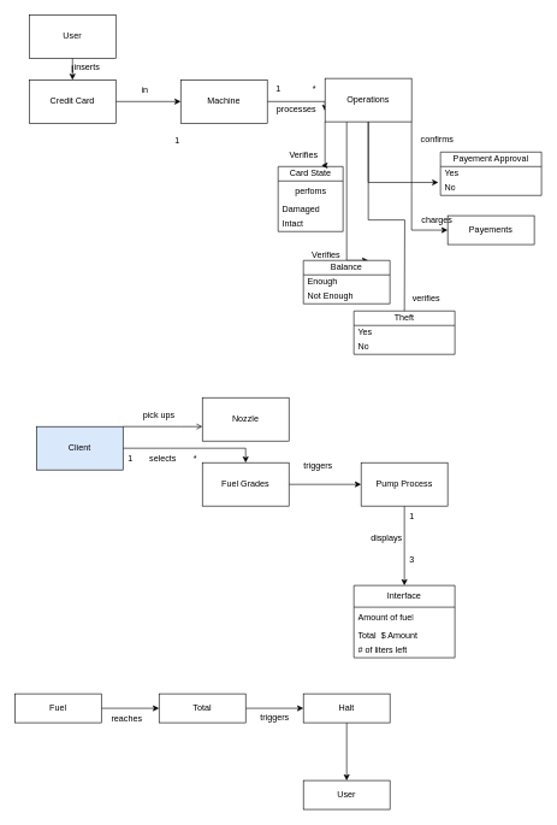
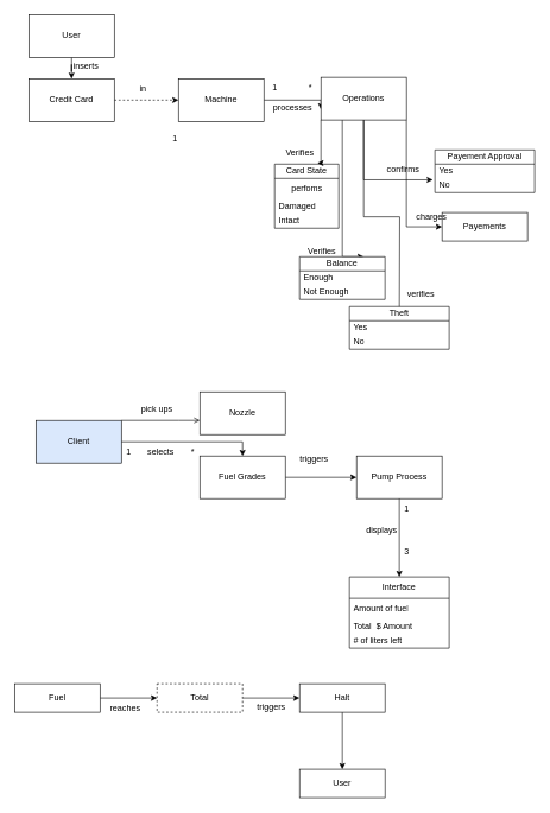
  <mxCell id="0" />
  <mxCell id="1" parent="0" />
  <mxCell id="2" style="edgeStyle=orthogonalEdgeStyle;rounded=0;orthogonalLoop=1;jettySize=auto;html=1;entryX=0;entryY=0.75;entryDx=0;entryDy=0;" edge="1" parent="1" source="3" target="10"><mxGeometry relative="1" as="geometry"><Array as="points"><mxPoint x="450" y="140" /></Array></mxGeometry></mxCell>
  <mxCell id="3" value="Machine" style="rounded=0;whiteSpace=wrap;html=1;" parent="1" vertex="1"><mxGeometry x="250" y="110" width="120" height="60" as="geometry" /></mxCell>
- <mxCell id="4" value="" style="edgeStyle=orthogonalEdgeStyle;rounded=0;orthogonalLoop=1;jettySize=auto;html=1;" edge="1" parent="1" source="5" target="3"><mxGeometry relative="1" as="geometry" /></mxCell>
+ <mxCell id="4" value="" style="edgeStyle=orthogonalEdgeStyle;rounded=0;orthogonalLoop=1;jettySize=auto;html=1;dashed=1;" edge="1" parent="1" source="5" target="3"><mxGeometry relative="1" as="geometry" /></mxCell>
  <mxCell id="5" value="Credit Card" style="rounded=0;whiteSpace=wrap;html=1;" parent="1" vertex="1"><mxGeometry x="40" y="110" width="120" height="60" as="geometry" /></mxCell>
  <mxCell id="6" value="1" style="text;html=1;align=center;verticalAlign=middle;resizable=0;points=[];autosize=1;strokeColor=none;fillColor=none;" parent="1" vertex="1"><mxGeometry x="230" y="180" width="30" height="30" as="geometry" /></mxCell>
  <mxCell id="7" style="edgeStyle=orthogonalEdgeStyle;rounded=0;orthogonalLoop=1;jettySize=auto;html=1;entryX=0;entryY=0.5;entryDx=0;entryDy=0;" edge="1" parent="1" source="10" target="21"><mxGeometry relative="1" as="geometry"><Array as="points"><mxPoint x="570" y="318" /></Array></mxGeometry></mxCell>
  <mxCell id="8" style="edgeStyle=orthogonalEdgeStyle;rounded=0;orthogonalLoop=1;jettySize=auto;html=1;entryX=0.75;entryY=0;entryDx=0;entryDy=0;" edge="1" parent="1" source="10" target="13"><mxGeometry relative="1" as="geometry"><Array as="points"><mxPoint x="480" y="360" /></Array></mxGeometry></mxCell>
  <mxCell id="9" style="edgeStyle=orthogonalEdgeStyle;rounded=0;orthogonalLoop=1;jettySize=auto;html=1;" edge="1" parent="1" source="10"><mxGeometry relative="1" as="geometry"><mxPoint x="560" y="440" as="targetPoint" /></mxGeometry></mxCell>
  <mxCell id="10" value="Operations" style="rounded=0;whiteSpace=wrap;html=1;" parent="1" vertex="1"><mxGeometry x="450" y="108" width="120" height="60" as="geometry" /></mxCell>
  <mxCell id="11" value="1" style="text;html=1;align=center;verticalAlign=middle;resizable=0;points=[];autosize=1;strokeColor=none;fillColor=none;" parent="1" vertex="1"><mxGeometry x="370" y="108" width="30" height="30" as="geometry" /></mxCell>
  <mxCell id="12" value="*" style="text;html=1;align=center;verticalAlign=middle;resizable=0;points=[];autosize=1;strokeColor=none;fillColor=none;" parent="1" vertex="1"><mxGeometry x="420" y="108" width="30" height="30" as="geometry" /></mxCell>
  <mxCell id="13" value="Balance" style="swimlane;fontStyle=0;childLayout=stackLayout;horizontal=1;startSize=20;horizontalStack=0;resizeParent=1;resizeParentMax=0;resizeLast=0;collapsible=1;marginBottom=0;whiteSpace=wrap;html=1;" parent="1" vertex="1"><mxGeometry x="420" y="360" width="120" height="60" as="geometry" /></mxCell>
  <mxCell id="14" value="Enough" style="text;strokeColor=none;fillColor=none;align=left;verticalAlign=middle;spacingLeft=4;spacingRight=4;overflow=hidden;points=[[0,0.5],[1,0.5]];portConstraint=eastwest;rotatable=0;whiteSpace=wrap;html=1;" parent="13" vertex="1"><mxGeometry y="20" width="120" height="20" as="geometry" /></mxCell>
  <mxCell id="15" value="Not Enough" style="text;strokeColor=none;fillColor=none;align=left;verticalAlign=middle;spacingLeft=4;spacingRight=4;overflow=hidden;points=[[0,0.5],[1,0.5]];portConstraint=eastwest;rotatable=0;whiteSpace=wrap;html=1;" parent="13" vertex="1"><mxGeometry y="40" width="120" height="20" as="geometry" /></mxCell>
  <mxCell id="16" value="Verifies" style="text;html=1;align=center;verticalAlign=middle;resizable=0;points=[];autosize=1;strokeColor=none;fillColor=none;" parent="1" vertex="1"><mxGeometry x="390" y="200" width="60" height="30" as="geometry" /></mxCell>
  <mxCell id="17" value="Card State" style="swimlane;fontStyle=0;childLayout=stackLayout;horizontal=1;startSize=20;horizontalStack=0;resizeParent=1;resizeParentMax=0;resizeLast=0;collapsible=1;marginBottom=0;whiteSpace=wrap;html=1;" parent="1" vertex="1"><mxGeometry x="385" y="230" width="90" height="90" as="geometry" /></mxCell>
  <mxCell id="18" value="&lt;div&gt;perfoms&lt;/div&gt;" style="text;html=1;align=center;verticalAlign=middle;resizable=0;points=[];autosize=1;strokeColor=none;fillColor=none;" parent="17" vertex="1"><mxGeometry y="20" width="90" height="30" as="geometry" /></mxCell>
  <mxCell id="19" value="Damaged" style="text;strokeColor=none;fillColor=none;align=left;verticalAlign=middle;spacingLeft=4;spacingRight=4;overflow=hidden;points=[[0,0.5],[1,0.5]];portConstraint=eastwest;rotatable=0;whiteSpace=wrap;html=1;" parent="17" vertex="1"><mxGeometry y="50" width="90" height="20" as="geometry" /></mxCell>
  <mxCell id="20" value="Intact" style="text;strokeColor=none;fillColor=none;align=left;verticalAlign=middle;spacingLeft=4;spacingRight=4;overflow=hidden;points=[[0,0.5],[1,0.5]];portConstraint=eastwest;rotatable=0;whiteSpace=wrap;html=1;" parent="17" vertex="1"><mxGeometry y="70" width="90" height="20" as="geometry" /></mxCell>
  <mxCell id="21" value="Payements" style="rounded=0;whiteSpace=wrap;html=1;" parent="1" vertex="1"><mxGeometry x="620" y="298" width="120" height="40" as="geometry" /></mxCell>
  <mxCell id="22" value="charges" style="text;html=1;align=center;verticalAlign=middle;resizable=0;points=[];autosize=1;strokeColor=none;fillColor=none;" parent="1" vertex="1"><mxGeometry x="570" y="290" width="70" height="30" as="geometry" /></mxCell>
  <mxCell id="23" value="Theft" style="swimlane;fontStyle=0;childLayout=stackLayout;horizontal=1;startSize=20;horizontalStack=0;resizeParent=1;resizeParentMax=0;resizeLast=0;collapsible=1;marginBottom=0;whiteSpace=wrap;html=1;" parent="1" vertex="1"><mxGeometry x="490" y="430" width="140" height="60" as="geometry" /></mxCell>
  <mxCell id="24" value="Yes" style="text;strokeColor=none;fillColor=none;align=left;verticalAlign=middle;spacingLeft=4;spacingRight=4;overflow=hidden;points=[[0,0.5],[1,0.5]];portConstraint=eastwest;rotatable=0;whiteSpace=wrap;html=1;" parent="23" vertex="1"><mxGeometry y="20" width="140" height="20" as="geometry" /></mxCell>
  <mxCell id="25" value="No" style="text;strokeColor=none;fillColor=none;align=left;verticalAlign=middle;spacingLeft=4;spacingRight=4;overflow=hidden;points=[[0,0.5],[1,0.5]];portConstraint=eastwest;rotatable=0;whiteSpace=wrap;html=1;" parent="23" vertex="1"><mxGeometry y="40" width="140" height="20" as="geometry" /></mxCell>
  <mxCell id="26" value="&lt;div&gt;processes&lt;/div&gt;&lt;div&gt;&lt;br&gt;&lt;/div&gt;" style="text;html=1;align=center;verticalAlign=middle;resizable=0;points=[];autosize=1;strokeColor=none;fillColor=none;" parent="1" vertex="1"><mxGeometry x="370" y="138" width="80" height="40" as="geometry" /></mxCell>
  <mxCell id="27" value="Payement Approval" style="swimlane;fontStyle=0;childLayout=stackLayout;horizontal=1;startSize=20;horizontalStack=0;resizeParent=1;resizeParentMax=0;resizeLast=0;collapsible=1;marginBottom=0;whiteSpace=wrap;html=1;" parent="1" vertex="1"><mxGeometry x="610" y="210" width="140" height="60" as="geometry" /></mxCell>
  <mxCell id="28" value="Yes" style="text;strokeColor=none;fillColor=none;align=left;verticalAlign=middle;spacingLeft=4;spacingRight=4;overflow=hidden;points=[[0,0.5],[1,0.5]];portConstraint=eastwest;rotatable=0;whiteSpace=wrap;html=1;" parent="27" vertex="1"><mxGeometry y="20" width="140" height="20" as="geometry" /></mxCell>
  <mxCell id="29" value="No" style="text;strokeColor=none;fillColor=none;align=left;verticalAlign=middle;spacingLeft=4;spacingRight=4;overflow=hidden;points=[[0,0.5],[1,0.5]];portConstraint=eastwest;rotatable=0;whiteSpace=wrap;html=1;" parent="27" vertex="1"><mxGeometry y="40" width="140" height="20" as="geometry" /></mxCell>
  <mxCell id="30" value="" style="edgeStyle=orthogonalEdgeStyle;rounded=0;orthogonalLoop=1;jettySize=auto;html=1;endArrow=open;" parent="1" source="32" target="33" edge="1"><mxGeometry relative="1" as="geometry"><Array as="points"><mxPoint x="250" y="590" /><mxPoint x="250" y="590" /></Array></mxGeometry></mxCell>
  <mxCell id="31" value="" style="edgeStyle=orthogonalEdgeStyle;rounded=0;orthogonalLoop=1;jettySize=auto;html=1;" parent="1" source="32" target="36" edge="1"><mxGeometry relative="1" as="geometry"><Array as="points"><mxPoint x="340" y="620" /></Array></mxGeometry></mxCell>
  <mxCell id="32" value="Client" style="rounded=0;whiteSpace=wrap;html=1;fillColor=#dae8fc;" parent="1" vertex="1"><mxGeometry x="50" y="590" width="120" height="60" as="geometry" /></mxCell>
  <mxCell id="33" value="Nozzle" style="rounded=0;whiteSpace=wrap;html=1;" parent="1" vertex="1"><mxGeometry x="280" y="550" width="120" height="60" as="geometry" /></mxCell>
  <mxCell id="34" value="pick ups" style="text;html=1;strokeColor=none;fillColor=none;align=center;verticalAlign=middle;whiteSpace=wrap;rounded=0;" parent="1" vertex="1"><mxGeometry x="190" y="560" width="60" height="30" as="geometry" /></mxCell>
  <mxCell id="35" value="" style="edgeStyle=orthogonalEdgeStyle;rounded=0;orthogonalLoop=1;jettySize=auto;html=1;entryX=0;entryY=0.5;entryDx=0;entryDy=0;" parent="1" source="36" target="41" edge="1"><mxGeometry relative="1" as="geometry"><mxPoint x="490" y="670" as="targetPoint" /></mxGeometry></mxCell>
  <mxCell id="36" value="&lt;div&gt;Fuel Grades&lt;/div&gt;" style="rounded=0;whiteSpace=wrap;html=1;" parent="1" vertex="1"><mxGeometry x="280" y="640" width="120" height="60" as="geometry" /></mxCell>
  <mxCell id="37" value="selects" style="text;html=1;align=center;verticalAlign=middle;resizable=0;points=[];autosize=1;strokeColor=none;fillColor=none;" parent="1" vertex="1"><mxGeometry x="195" y="620" width="60" height="30" as="geometry" /></mxCell>
  <mxCell id="38" value="1" style="text;html=1;align=center;verticalAlign=middle;resizable=0;points=[];autosize=1;strokeColor=none;fillColor=none;" parent="1" vertex="1"><mxGeometry x="165" y="620" width="30" height="30" as="geometry" /></mxCell>
  <mxCell id="39" value="*" style="text;html=1;align=center;verticalAlign=middle;resizable=0;points=[];autosize=1;strokeColor=none;fillColor=none;" parent="1" vertex="1"><mxGeometry x="255" y="620" width="30" height="30" as="geometry" /></mxCell>
  <mxCell id="40" style="edgeStyle=orthogonalEdgeStyle;rounded=0;orthogonalLoop=1;jettySize=auto;html=1;entryX=0.5;entryY=0;entryDx=0;entryDy=0;" parent="1" source="41" target="44" edge="1"><mxGeometry relative="1" as="geometry" /></mxCell>
  <mxCell id="41" value="Pump Process" style="rounded=0;whiteSpace=wrap;html=1;" parent="1" vertex="1"><mxGeometry x="500" y="640" width="120" height="60" as="geometry" /></mxCell>
  <mxCell id="42" value="1" style="text;html=1;align=center;verticalAlign=middle;resizable=0;points=[];autosize=1;strokeColor=none;fillColor=none;" parent="1" vertex="1"><mxGeometry x="555" y="700" width="30" height="30" as="geometry" /></mxCell>
  <mxCell id="43" value="3" style="text;html=1;align=center;verticalAlign=middle;resizable=0;points=[];autosize=1;strokeColor=none;fillColor=none;" parent="1" vertex="1"><mxGeometry x="555" y="760" width="30" height="30" as="geometry" /></mxCell>
  <mxCell id="44" value="Interface" style="swimlane;fontStyle=0;childLayout=stackLayout;horizontal=1;startSize=30;horizontalStack=0;resizeParent=1;resizeParentMax=0;resizeLast=0;collapsible=1;marginBottom=0;whiteSpace=wrap;html=1;" parent="1" vertex="1"><mxGeometry x="490" y="810" width="140" height="100" as="geometry" /></mxCell>
  <mxCell id="45" value="Amount of fuel" style="text;strokeColor=none;fillColor=none;align=left;verticalAlign=middle;spacingLeft=4;spacingRight=4;overflow=hidden;points=[[0,0.5],[1,0.5]];portConstraint=eastwest;rotatable=0;whiteSpace=wrap;html=1;" parent="44" vertex="1"><mxGeometry y="30" width="140" height="30" as="geometry" /></mxCell>
  <mxCell id="46" value="Total&amp;nbsp; $ Amount" style="text;strokeColor=none;fillColor=none;align=left;verticalAlign=middle;spacingLeft=4;spacingRight=4;overflow=hidden;points=[[0,0.5],[1,0.5]];portConstraint=eastwest;rotatable=0;whiteSpace=wrap;html=1;" parent="44" vertex="1"><mxGeometry y="60" width="140" height="20" as="geometry" /></mxCell>
  <mxCell id="47" value="# of liters left" style="text;strokeColor=none;fillColor=none;align=left;verticalAlign=middle;spacingLeft=4;spacingRight=4;overflow=hidden;points=[[0,0.5],[1,0.5]];portConstraint=eastwest;rotatable=0;whiteSpace=wrap;html=1;" parent="44" vertex="1"><mxGeometry y="80" width="140" height="20" as="geometry" /></mxCell>
  <mxCell id="48" value="triggers" style="text;html=1;align=center;verticalAlign=middle;resizable=0;points=[];autosize=1;strokeColor=none;fillColor=none;" parent="1" vertex="1"><mxGeometry x="410" y="630" width="60" height="30" as="geometry" /></mxCell>
  <mxCell id="49" value="displays" style="text;html=1;align=center;verticalAlign=middle;resizable=0;points=[];autosize=1;strokeColor=none;fillColor=none;" parent="1" vertex="1"><mxGeometry x="500" y="730" width="70" height="30" as="geometry" /></mxCell>
  <mxCell id="50" value="" style="edgeStyle=orthogonalEdgeStyle;rounded=0;orthogonalLoop=1;jettySize=auto;html=1;" parent="1" source="51" target="53" edge="1"><mxGeometry relative="1" as="geometry" /></mxCell>
  <mxCell id="51" value="Fuel" style="rounded=0;whiteSpace=wrap;html=1;" parent="1" vertex="1"><mxGeometry x="20" y="960" width="120" height="40" as="geometry" /></mxCell>
  <mxCell id="52" value="" style="edgeStyle=orthogonalEdgeStyle;rounded=0;orthogonalLoop=1;jettySize=auto;html=1;" parent="1" source="53" target="56" edge="1"><mxGeometry relative="1" as="geometry" /></mxCell>
- <mxCell id="53" value="Total" style="rounded=0;whiteSpace=wrap;html=1;" parent="1" vertex="1"><mxGeometry x="220" y="960" width="120" height="40" as="geometry" /></mxCell>
+ <mxCell id="53" value="Total" style="rounded=0;whiteSpace=wrap;html=1;dashed=1;" parent="1" vertex="1"><mxGeometry x="220" y="960" width="120" height="40" as="geometry" /></mxCell>
  <mxCell id="54" value="&lt;div&gt;reaches&lt;/div&gt;" style="text;html=1;align=center;verticalAlign=middle;resizable=0;points=[];autosize=1;strokeColor=none;fillColor=none;" parent="1" vertex="1"><mxGeometry x="140" y="980" width="70" height="30" as="geometry" /></mxCell>
  <mxCell id="55" value="" style="edgeStyle=orthogonalEdgeStyle;rounded=0;orthogonalLoop=1;jettySize=auto;html=1;" edge="1" parent="1" source="56" target="58"><mxGeometry relative="1" as="geometry" /></mxCell>
  <mxCell id="56" value="Halt" style="rounded=0;whiteSpace=wrap;html=1;" parent="1" vertex="1"><mxGeometry x="420" y="960" width="120" height="40" as="geometry" /></mxCell>
  <mxCell id="57" value="&lt;div&gt;triggers&lt;/div&gt;&lt;div&gt;&lt;br&gt;&lt;/div&gt;" style="text;html=1;align=center;verticalAlign=middle;resizable=0;points=[];autosize=1;strokeColor=none;fillColor=none;" parent="1" vertex="1"><mxGeometry x="350" y="980" width="60" height="40" as="geometry" /></mxCell>
  <mxCell id="58" value="User" style="rounded=0;whiteSpace=wrap;html=1;" vertex="1" parent="1"><mxGeometry x="420" y="1080" width="120" height="40" as="geometry" /></mxCell>
  <mxCell id="59" value="" style="edgeStyle=orthogonalEdgeStyle;rounded=0;orthogonalLoop=1;jettySize=auto;html=1;" edge="1" parent="1" source="60" target="5"><mxGeometry relative="1" as="geometry" /></mxCell>
  <mxCell id="60" value="User" style="rounded=0;whiteSpace=wrap;html=1;" vertex="1" parent="1"><mxGeometry x="40" y="20" width="120" height="60" as="geometry" /></mxCell>
  <mxCell id="61" value="inserts" style="text;html=1;align=center;verticalAlign=middle;resizable=0;points=[];autosize=1;strokeColor=none;fillColor=none;" vertex="1" parent="1"><mxGeometry x="90" y="78" width="60" height="30" as="geometry" /></mxCell>
  <mxCell id="62" value="in" style="text;html=1;align=center;verticalAlign=middle;resizable=0;points=[];autosize=1;strokeColor=none;fillColor=none;" vertex="1" parent="1"><mxGeometry x="185" y="110" width="30" height="30" as="geometry" /></mxCell>
  <mxCell id="63" value="Verifies" style="text;whiteSpace=wrap;html=1;" vertex="1" parent="1"><mxGeometry x="430" y="338" width="70" height="40" as="geometry" /></mxCell>
  <mxCell id="64" style="edgeStyle=orthogonalEdgeStyle;rounded=0;orthogonalLoop=1;jettySize=auto;html=1;entryX=0.667;entryY=-0.017;entryDx=0;entryDy=0;entryPerimeter=0;" edge="1" parent="1" source="10" target="17"><mxGeometry relative="1" as="geometry"><Array as="points"><mxPoint x="450" y="229" /></Array></mxGeometry></mxCell>
  <mxCell id="65" value="verifies" style="text;html=1;align=center;verticalAlign=middle;resizable=0;points=[];autosize=1;strokeColor=none;fillColor=none;" vertex="1" parent="1"><mxGeometry x="560" y="398" width="60" height="30" as="geometry" /></mxCell>
  <mxCell id="66" style="edgeStyle=orthogonalEdgeStyle;rounded=0;orthogonalLoop=1;jettySize=auto;html=1;entryX=-0.021;entryY=0.1;entryDx=0;entryDy=0;entryPerimeter=0;" edge="1" parent="1" source="10" target="29"><mxGeometry relative="1" as="geometry" /></mxCell>
- <mxCell id="67" value="&lt;div&gt;confirms&lt;/div&gt;" style="text;html=1;align=center;verticalAlign=middle;resizable=0;points=[];autosize=1;strokeColor=none;fillColor=none;" vertex="1" parent="1"><mxGeometry x="570" y="178" width="70" height="30" as="geometry" /></mxCell>
+ <mxCell id="67" value="&lt;div&gt;confirms&lt;/div&gt;" style="text;html=1;align=center;verticalAlign=middle;resizable=0;points=[];autosize=1;strokeColor=none;fillColor=none;" vertex="1" parent="1"><mxGeometry x="530" y="223" width="70" height="30" as="geometry" /></mxCell>
